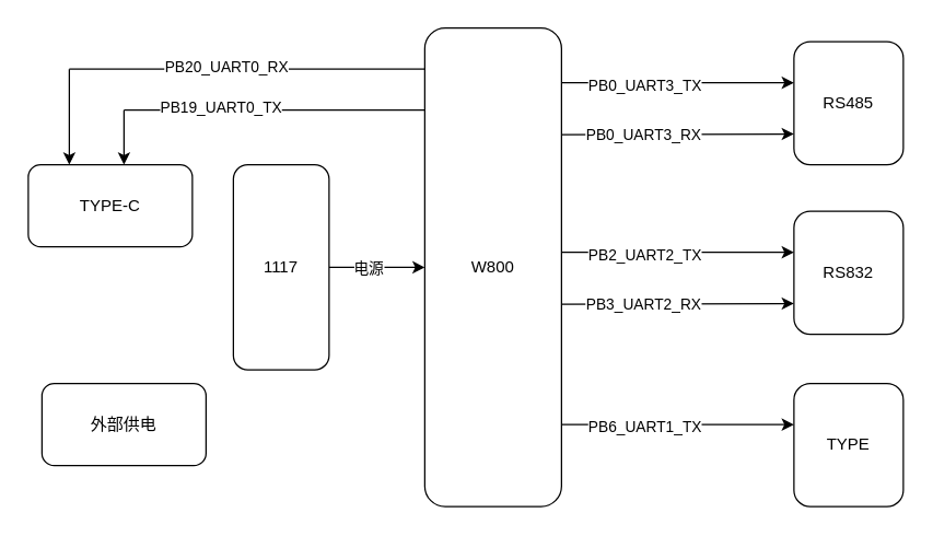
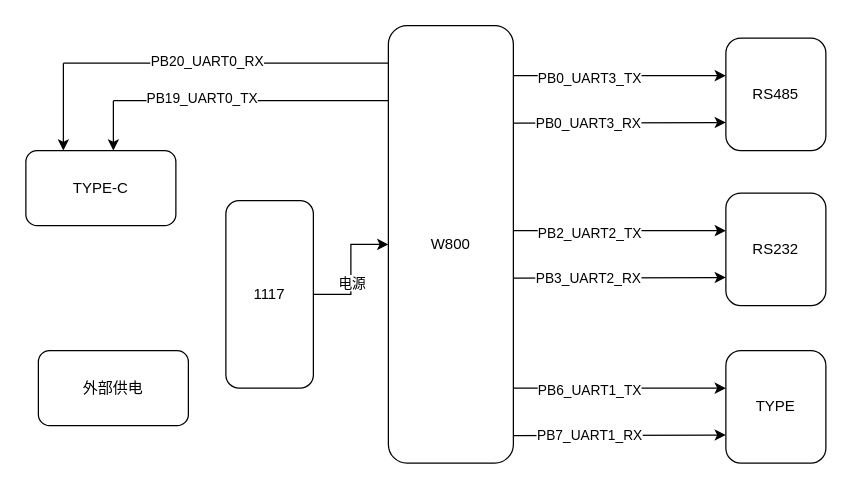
  <mxCell id="0" />
  <mxCell id="1" parent="0" />
  <mxCell id="2" value="W800" style="rounded=1;whiteSpace=wrap;html=1;" vertex="1" parent="1"><mxGeometry x="310" y="20" width="100" height="350" as="geometry" /></mxCell>
  <mxCell id="3" value="TYPE-C" style="rounded=1;whiteSpace=wrap;html=1;" vertex="1" parent="1"><mxGeometry x="20" y="120" width="120" height="60" as="geometry" /></mxCell>
  <mxCell id="4" value="外部供电" style="rounded=1;whiteSpace=wrap;html=1;" vertex="1" parent="1"><mxGeometry x="30" y="280" width="120" height="60" as="geometry" /></mxCell>
  <mxCell id="5" style="edgeStyle=orthogonalEdgeStyle;rounded=0;orthogonalLoop=1;jettySize=auto;html=1;exitX=1;exitY=0.5;exitDx=0;exitDy=0;" edge="1" parent="1" source="7" target="2"><mxGeometry relative="1" as="geometry" /></mxCell>
  <mxCell id="6" value="电源" style="edgeLabel;html=1;align=center;verticalAlign=middle;resizable=0;points=[];" vertex="1" connectable="0" parent="5"><mxGeometry x="-0.2" relative="1" as="geometry"><mxPoint as="offset" /></mxGeometry></mxCell>
- <mxCell id="7" value="1117" style="rounded=1;whiteSpace=wrap;html=1;" vertex="1" parent="1"><mxGeometry x="170" y="120" width="70" height="150" as="geometry" /></mxCell>
+ <mxCell id="7" value="1117" style="rounded=1;whiteSpace=wrap;html=1;" vertex="1" parent="1"><mxGeometry x="180" y="160" width="70" height="150" as="geometry" /></mxCell>
  <mxCell id="8" value="" style="endArrow=none;html=1;rounded=0;" edge="1" parent="1"><mxGeometry width="50" height="50" relative="1" as="geometry"><mxPoint x="50" y="50" as="sourcePoint" /><mxPoint x="310" y="50" as="targetPoint" /></mxGeometry></mxCell>
  <mxCell id="9" value="PB20_UART0_RX" style="edgeLabel;html=1;align=center;verticalAlign=middle;resizable=0;points=[];" vertex="1" connectable="0" parent="8"><mxGeometry x="-0.121" y="2" relative="1" as="geometry"><mxPoint as="offset" /></mxGeometry></mxCell>
  <mxCell id="10" value="" style="endArrow=none;html=1;rounded=0;" edge="1" parent="1"><mxGeometry width="50" height="50" relative="1" as="geometry"><mxPoint x="90" y="80" as="sourcePoint" /><mxPoint x="310" y="80" as="targetPoint" /></mxGeometry></mxCell>
  <mxCell id="11" value="PB19_UART0_TX" style="edgeLabel;html=1;align=center;verticalAlign=middle;resizable=0;points=[];" vertex="1" connectable="0" parent="10"><mxGeometry x="-0.56" y="3" relative="1" as="geometry"><mxPoint x="22" as="offset" /></mxGeometry></mxCell>
  <mxCell id="12" value="" style="endArrow=classic;html=1;rounded=0;" edge="1" parent="1"><mxGeometry width="50" height="50" relative="1" as="geometry"><mxPoint x="50" y="50" as="sourcePoint" /><mxPoint x="50" y="120" as="targetPoint" /></mxGeometry></mxCell>
  <mxCell id="13" value="" style="endArrow=classic;html=1;rounded=0;entryX=0.573;entryY=-0.047;entryDx=0;entryDy=0;entryPerimeter=0;" edge="1" parent="1"><mxGeometry width="50" height="50" relative="1" as="geometry"><mxPoint x="90" y="80" as="sourcePoint" /><mxPoint x="90" y="120" as="targetPoint" /></mxGeometry></mxCell>
  <mxCell id="14" value="TYPE" style="rounded=1;whiteSpace=wrap;html=1;" vertex="1" parent="1"><mxGeometry x="580" y="280" width="80" height="90" as="geometry" /></mxCell>
+ <mxCell id="15" value="" style="endArrow=classic;html=1;rounded=0;entryX=0;entryY=0.75;entryDx=0;entryDy=0;exitX=1.004;exitY=0.937;exitDx=0;exitDy=0;exitPerimeter=0;" edge="1" parent="1" source="2" target="14"><mxGeometry width="50" height="50" relative="1" as="geometry"><mxPoint x="410" y="350" as="sourcePoint" /><mxPoint x="500" y="350" as="targetPoint" /></mxGeometry></mxCell>
+ <mxCell id="16" value="PB7_UART1_RX" style="edgeLabel;html=1;align=center;verticalAlign=middle;resizable=0;points=[];" vertex="1" connectable="0" parent="15"><mxGeometry x="-0.674" relative="1" as="geometry"><mxPoint x="32" as="offset" /></mxGeometry></mxCell>
  <mxCell id="17" value="" style="endArrow=classic;html=1;rounded=0;entryX=0;entryY=0.75;entryDx=0;entryDy=0;exitX=1.004;exitY=0.937;exitDx=0;exitDy=0;exitPerimeter=0;" edge="1" parent="1"><mxGeometry width="50" height="50" relative="1" as="geometry"><mxPoint x="410" y="310" as="sourcePoint" /><mxPoint x="580" y="310" as="targetPoint" /></mxGeometry></mxCell>
  <mxCell id="18" value="PB6_UART1_TX" style="edgeLabel;html=1;align=center;verticalAlign=middle;resizable=0;points=[];" vertex="1" connectable="0" parent="17"><mxGeometry x="-0.367" y="-1" relative="1" as="geometry"><mxPoint x="6" as="offset" /></mxGeometry></mxCell>
- <mxCell id="19" value="RS832" style="rounded=1;whiteSpace=wrap;html=1;" vertex="1" parent="1"><mxGeometry x="580" y="154" width="80" height="90" as="geometry" /></mxCell>
+ <mxCell id="19" value="RS232" style="rounded=1;whiteSpace=wrap;html=1;" vertex="1" parent="1"><mxGeometry x="580" y="154" width="80" height="90" as="geometry" /></mxCell>
  <mxCell id="20" value="" style="endArrow=classic;html=1;rounded=0;entryX=0;entryY=0.75;entryDx=0;entryDy=0;exitX=1.004;exitY=0.937;exitDx=0;exitDy=0;exitPerimeter=0;" edge="1" parent="1" target="19"><mxGeometry width="50" height="50" relative="1" as="geometry"><mxPoint x="410" y="222" as="sourcePoint" /><mxPoint x="500" y="224" as="targetPoint" /></mxGeometry></mxCell>
  <mxCell id="21" value="PB3_UART2_RX" style="edgeLabel;html=1;align=center;verticalAlign=middle;resizable=0;points=[];" vertex="1" connectable="0" parent="20"><mxGeometry x="-0.674" relative="1" as="geometry"><mxPoint x="32" as="offset" /></mxGeometry></mxCell>
  <mxCell id="22" value="" style="endArrow=classic;html=1;rounded=0;entryX=0;entryY=0.75;entryDx=0;entryDy=0;exitX=1.004;exitY=0.937;exitDx=0;exitDy=0;exitPerimeter=0;" edge="1" parent="1"><mxGeometry width="50" height="50" relative="1" as="geometry"><mxPoint x="410" y="184" as="sourcePoint" /><mxPoint x="580" y="184" as="targetPoint" /></mxGeometry></mxCell>
  <mxCell id="23" value="PB2_UART2_TX" style="edgeLabel;html=1;align=center;verticalAlign=middle;resizable=0;points=[];" vertex="1" connectable="0" parent="22"><mxGeometry x="-0.367" y="-1" relative="1" as="geometry"><mxPoint x="6" as="offset" /></mxGeometry></mxCell>
  <mxCell id="24" value="RS485" style="rounded=1;whiteSpace=wrap;html=1;" vertex="1" parent="1"><mxGeometry x="580" y="30" width="80" height="90" as="geometry" /></mxCell>
  <mxCell id="25" value="" style="endArrow=classic;html=1;rounded=0;entryX=0;entryY=0.75;entryDx=0;entryDy=0;exitX=1.004;exitY=0.937;exitDx=0;exitDy=0;exitPerimeter=0;" edge="1" parent="1" target="24"><mxGeometry width="50" height="50" relative="1" as="geometry"><mxPoint x="410" y="98" as="sourcePoint" /><mxPoint x="500" y="100" as="targetPoint" /></mxGeometry></mxCell>
  <mxCell id="26" value="PB0_UART3_RX" style="edgeLabel;html=1;align=center;verticalAlign=middle;resizable=0;points=[];" vertex="1" connectable="0" parent="25"><mxGeometry x="-0.674" relative="1" as="geometry"><mxPoint x="32" as="offset" /></mxGeometry></mxCell>
  <mxCell id="27" value="" style="endArrow=classic;html=1;rounded=0;entryX=0;entryY=0.75;entryDx=0;entryDy=0;exitX=1.004;exitY=0.937;exitDx=0;exitDy=0;exitPerimeter=0;" edge="1" parent="1"><mxGeometry width="50" height="50" relative="1" as="geometry"><mxPoint x="410" y="60" as="sourcePoint" /><mxPoint x="580" y="60" as="targetPoint" /></mxGeometry></mxCell>
  <mxCell id="28" value="PB0_UART3_TX" style="edgeLabel;html=1;align=center;verticalAlign=middle;resizable=0;points=[];" vertex="1" connectable="0" parent="27"><mxGeometry x="-0.367" y="-1" relative="1" as="geometry"><mxPoint x="6" as="offset" /></mxGeometry></mxCell>
